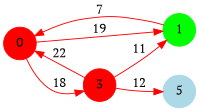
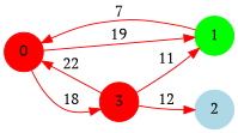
  digraph {
    rankdir=LR
    fontname="PT Serif"
    node [color=red fontname="PT Serif" shape=circle style=filled]
    edge [color=red fontname="PT Serif"]
    0
    1 [color=green]
    3
-   2 [color=lightblue label=5]
+   2 [color=lightblue]
    0 -> 1 [label=19]
    0 -> 3 [label=18]
    1 -> 0 [label=7]
    3 -> 0 [label=22]
    3 -> 1 [label=11]
    3 -> 2 [label=12]
  }
